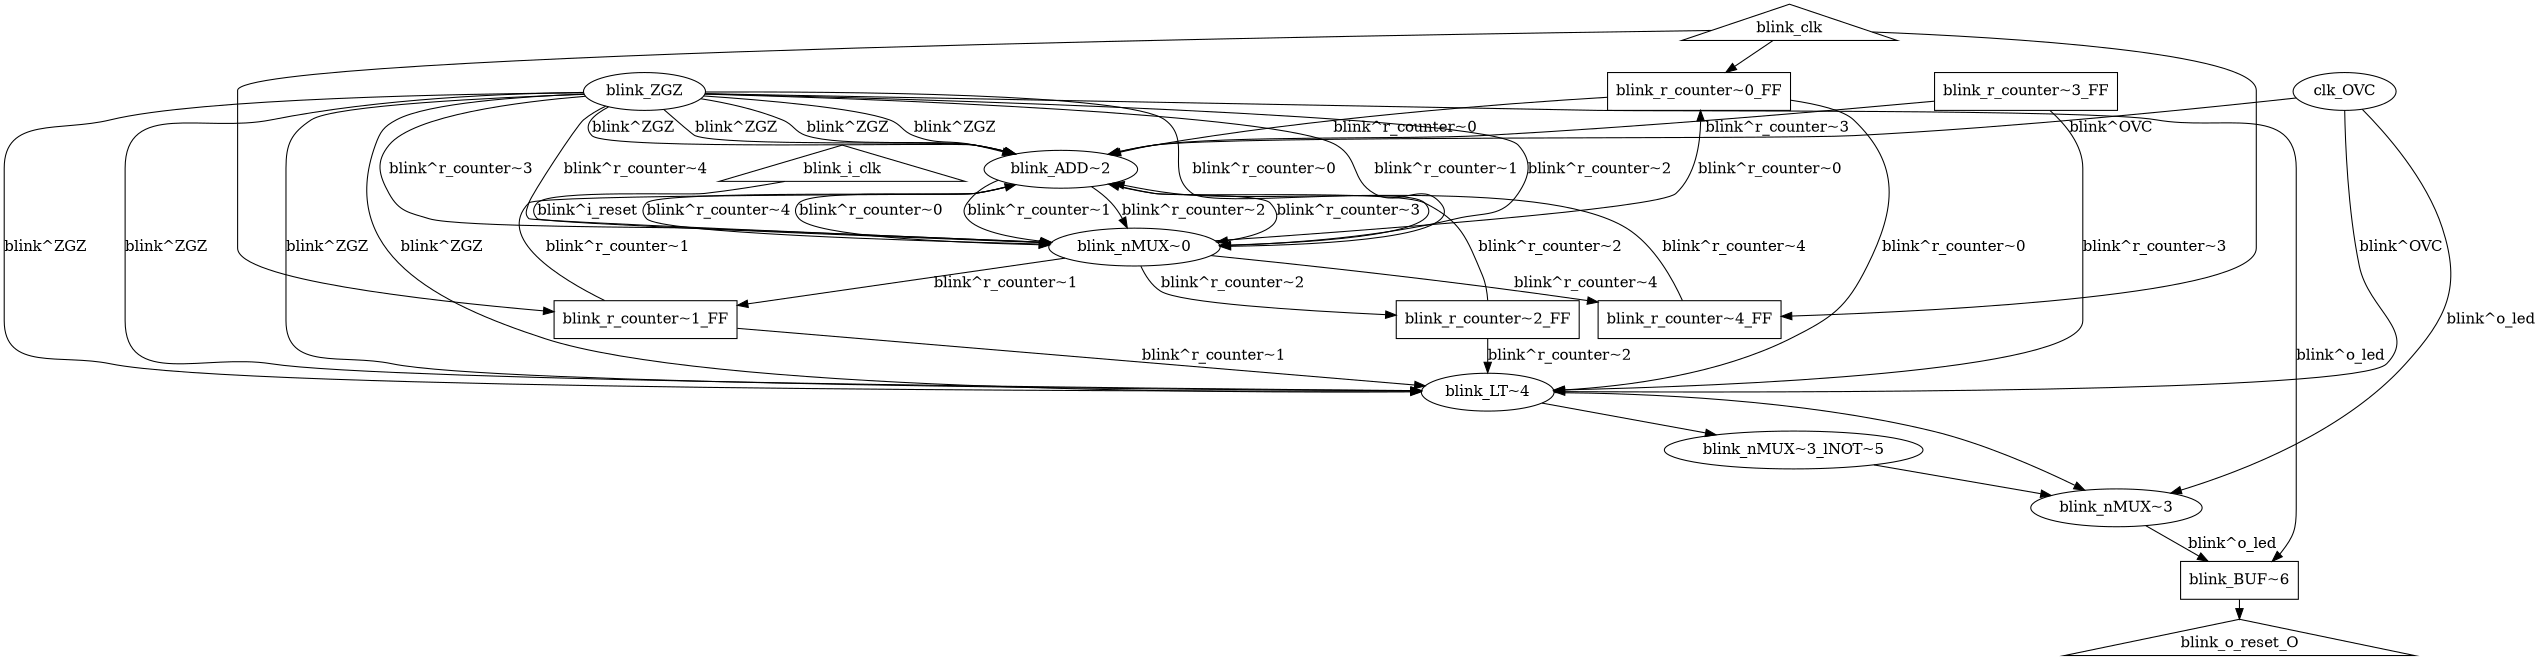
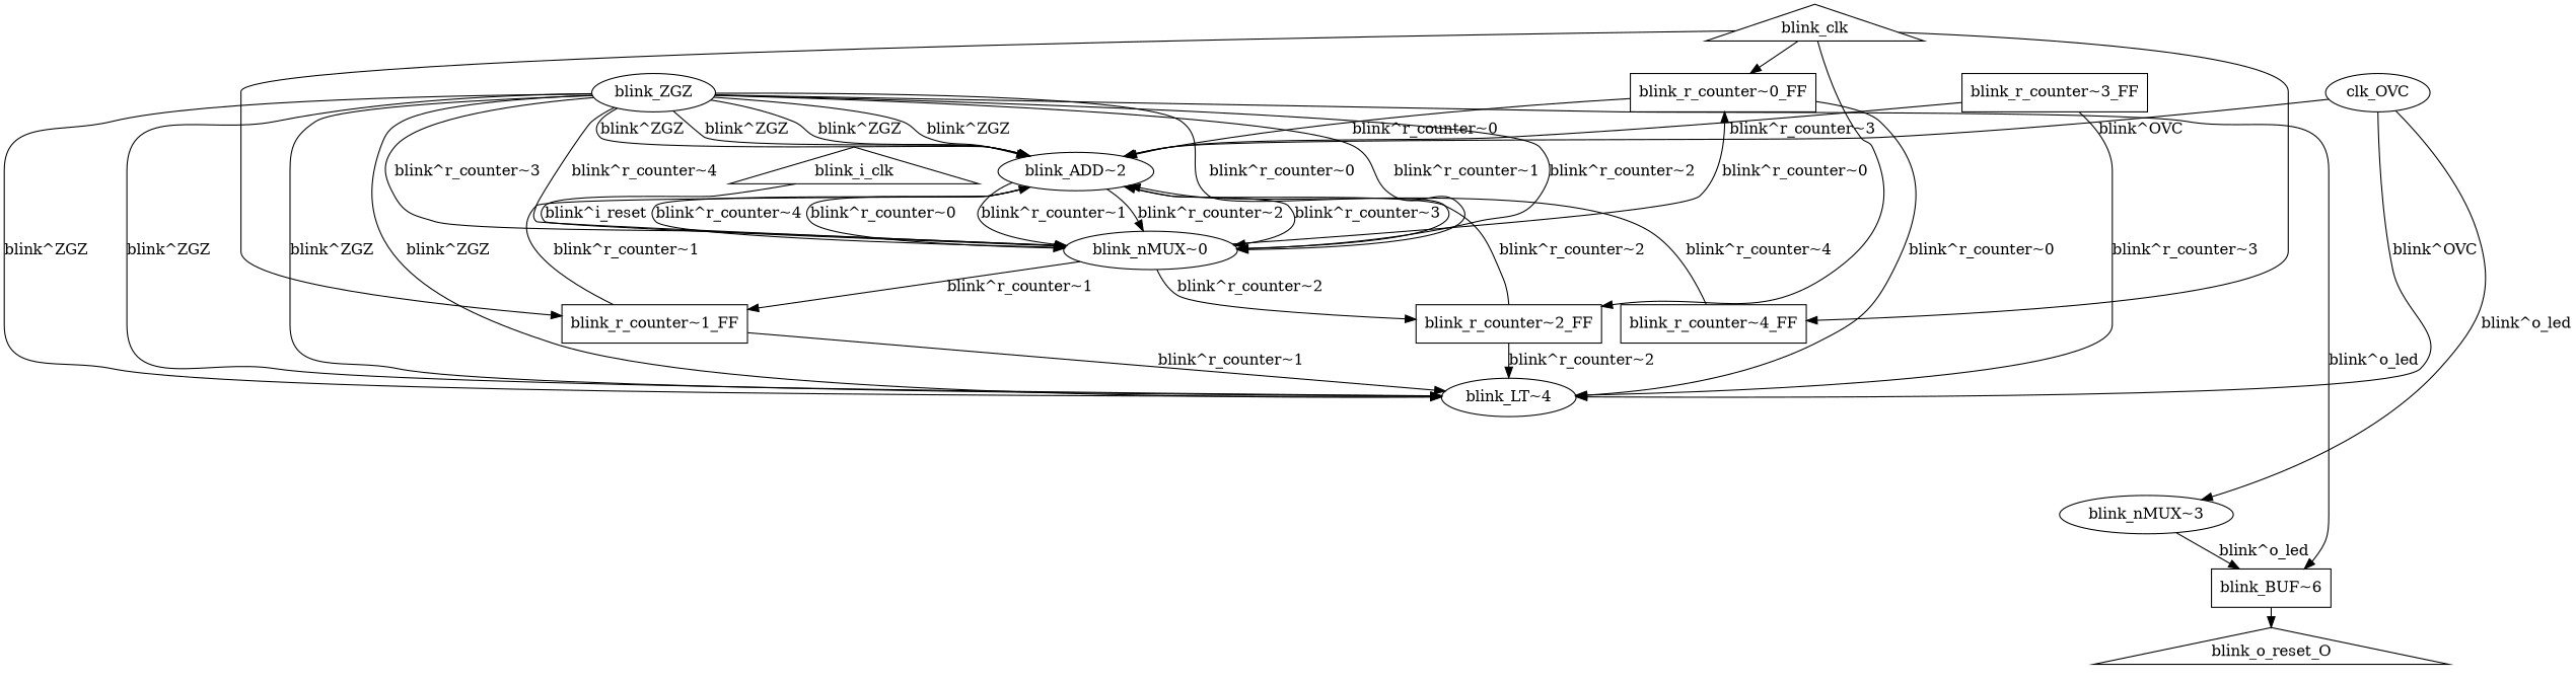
  digraph {
    ranksep=.25
    blink_clk [shape=triangle]
    "blink_r_counter~0_FF" [shape=box]
    "blink_r_counter~1_FF" [shape=box]
    "blink_r_counter~2_FF" [shape=box]
    "blink_r_counter~4_FF" [shape=box]
    "blink_ADD~2"
    "blink_LT~4"
    "blink_r_counter~3_FF" [shape=box]
    "blink_nMUX~0"
    "blink_nMUX~3"
-   "blink_nMUX~3_lNOT~5"
    "blink_BUF~6" [shape=box]
    n13 [label=blink_o_reset_O shape=triangle]
    n14 [label=blink_i_clk shape=triangle]
    blink_ZGZ
    n16 [label=clk_OVC]
    blink_clk -> "blink_r_counter~0_FF"
    blink_clk -> "blink_r_counter~1_FF"
+   blink_clk -> "blink_r_counter~2_FF"
    blink_clk -> "blink_r_counter~4_FF"
    "blink_r_counter~0_FF" -> "blink_ADD~2" [label="blink^r_counter~0"]
    "blink_r_counter~0_FF" -> "blink_LT~4" [label="blink^r_counter~0"]
    "blink_r_counter~1_FF" -> "blink_ADD~2" [label="blink^r_counter~1"]
    "blink_r_counter~1_FF" -> "blink_LT~4" [label="blink^r_counter~1"]
    "blink_r_counter~2_FF" -> "blink_ADD~2" [label="blink^r_counter~2"]
    "blink_r_counter~2_FF" -> "blink_LT~4" [label="blink^r_counter~2"]
    "blink_r_counter~4_FF" -> "blink_ADD~2" [label="blink^r_counter~4"]
    "blink_ADD~2" -> "blink_nMUX~0" [label="blink^r_counter~0"]
    "blink_ADD~2" -> "blink_nMUX~0" [label="blink^r_counter~1"]
    "blink_ADD~2" -> "blink_nMUX~0" [label="blink^r_counter~2"]
    "blink_ADD~2" -> "blink_nMUX~0" [label="blink^r_counter~3"]
    "blink_ADD~2" -> "blink_nMUX~0" [label="blink^r_counter~4"]
-   "blink_LT~4" -> "blink_nMUX~3"
-   "blink_LT~4" -> "blink_nMUX~3_lNOT~5"
    "blink_r_counter~3_FF" -> "blink_ADD~2" [label="blink^r_counter~3"]
    "blink_r_counter~3_FF" -> "blink_LT~4" [label="blink^r_counter~3"]
    "blink_nMUX~0" -> "blink_r_counter~0_FF" [label="blink^r_counter~0"]
    "blink_nMUX~0" -> "blink_r_counter~1_FF" [label="blink^r_counter~1"]
    "blink_nMUX~0" -> "blink_r_counter~2_FF" [label="blink^r_counter~2"]
-   "blink_nMUX~0" -> "blink_r_counter~4_FF" [label="blink^r_counter~4"]
    "blink_nMUX~3" -> "blink_BUF~6" [label="blink^o_led"]
-   "blink_nMUX~3_lNOT~5" -> "blink_nMUX~3"
    "blink_BUF~6" -> n13
    n14 -> "blink_nMUX~0" [label="blink^i_reset"]
    blink_ZGZ -> "blink_ADD~2" [label="blink^ZGZ"]
    blink_ZGZ -> "blink_ADD~2" [label="blink^ZGZ"]
    blink_ZGZ -> "blink_ADD~2" [label="blink^ZGZ"]
    blink_ZGZ -> "blink_ADD~2" [label="blink^ZGZ"]
    blink_ZGZ -> "blink_LT~4" [label="blink^ZGZ"]
    blink_ZGZ -> "blink_LT~4" [label="blink^ZGZ"]
    blink_ZGZ -> "blink_LT~4" [label="blink^ZGZ"]
    blink_ZGZ -> "blink_LT~4" [label="blink^ZGZ"]
    blink_ZGZ -> "blink_nMUX~0" [label="blink^r_counter~0"]
    blink_ZGZ -> "blink_nMUX~0" [label="blink^r_counter~1"]
    blink_ZGZ -> "blink_nMUX~0" [label="blink^r_counter~2"]
    blink_ZGZ -> "blink_nMUX~0" [label="blink^r_counter~3"]
    blink_ZGZ -> "blink_nMUX~0" [label="blink^r_counter~4"]
    blink_ZGZ -> "blink_BUF~6" [label="blink^o_led"]
    n16 -> "blink_ADD~2" [label="blink^OVC"]
    n16 -> "blink_LT~4" [label="blink^OVC"]
    n16 -> "blink_nMUX~3" [label="blink^o_led"]
  }
